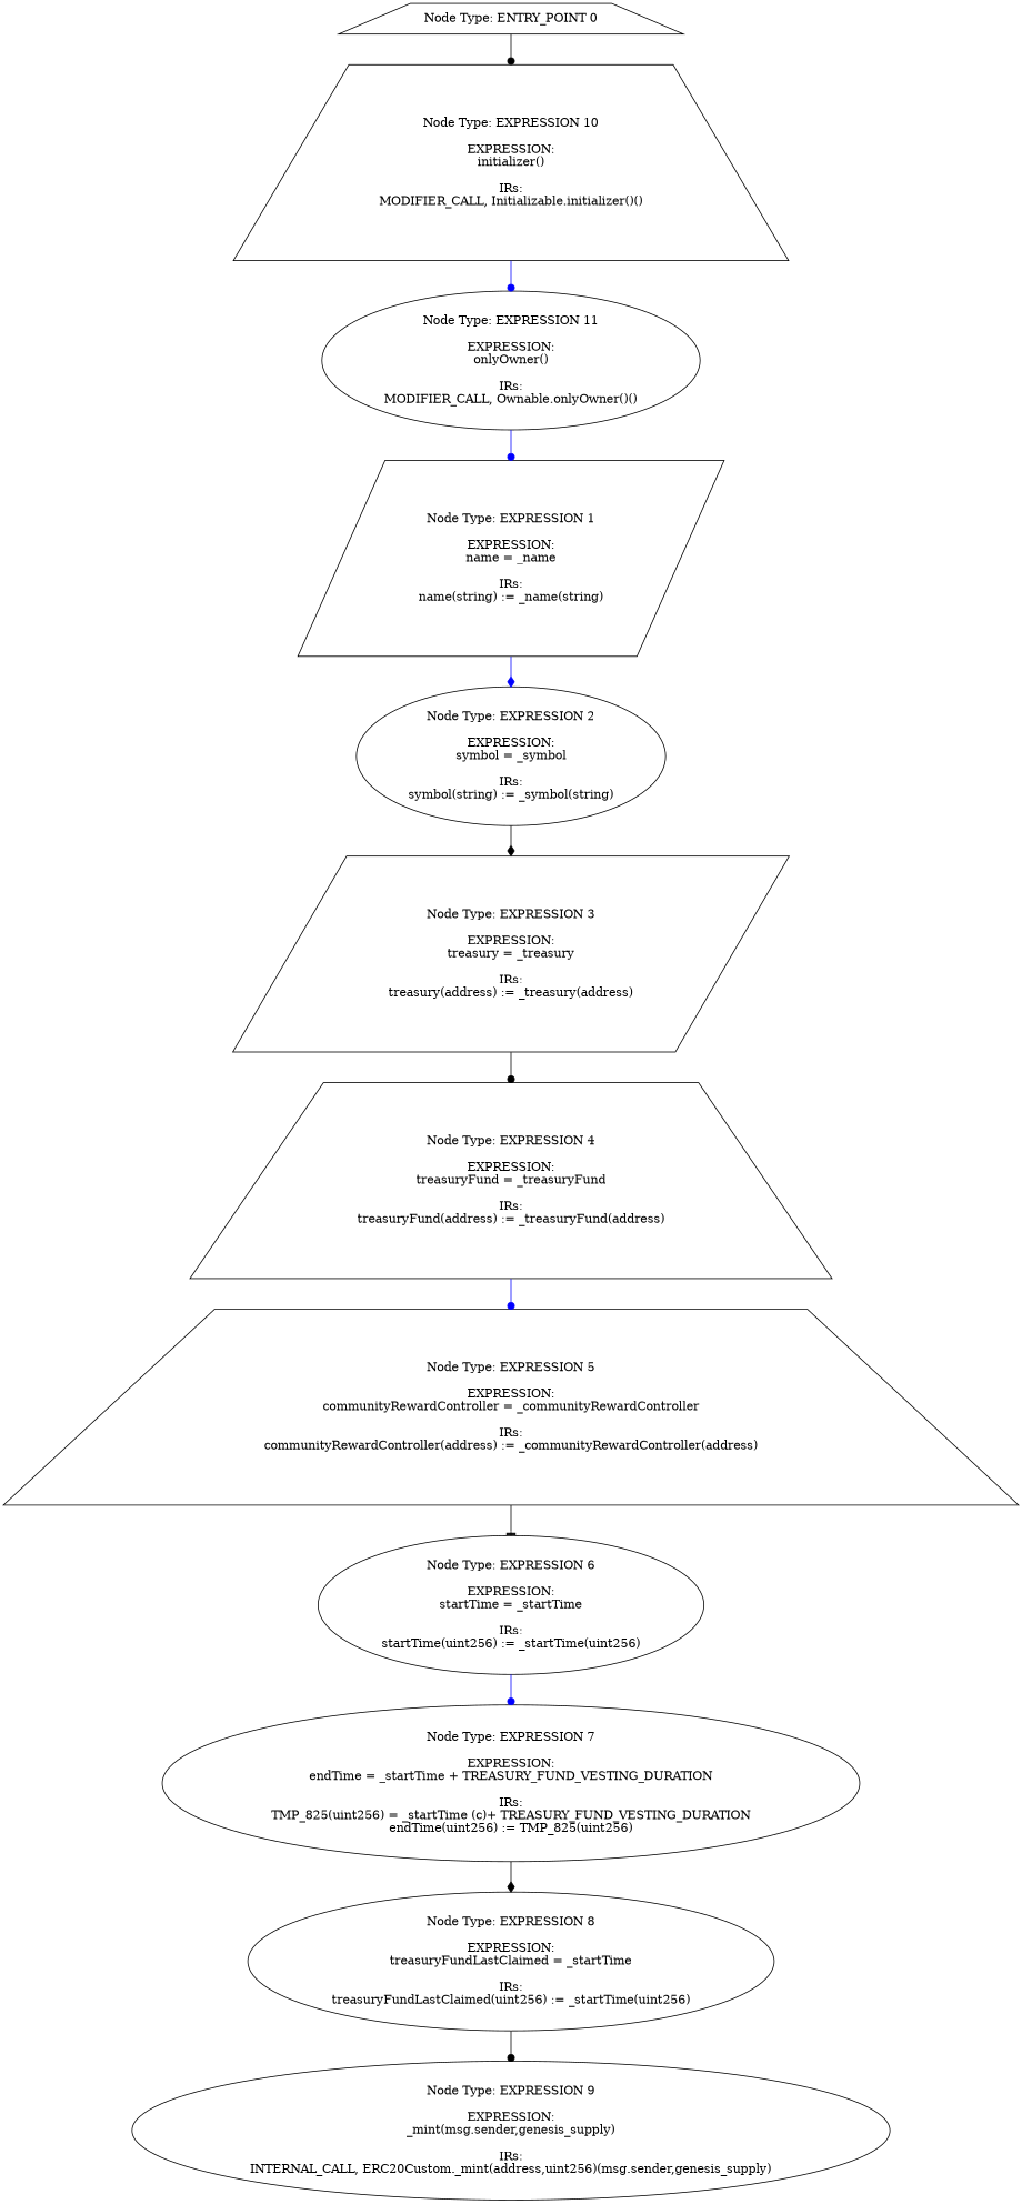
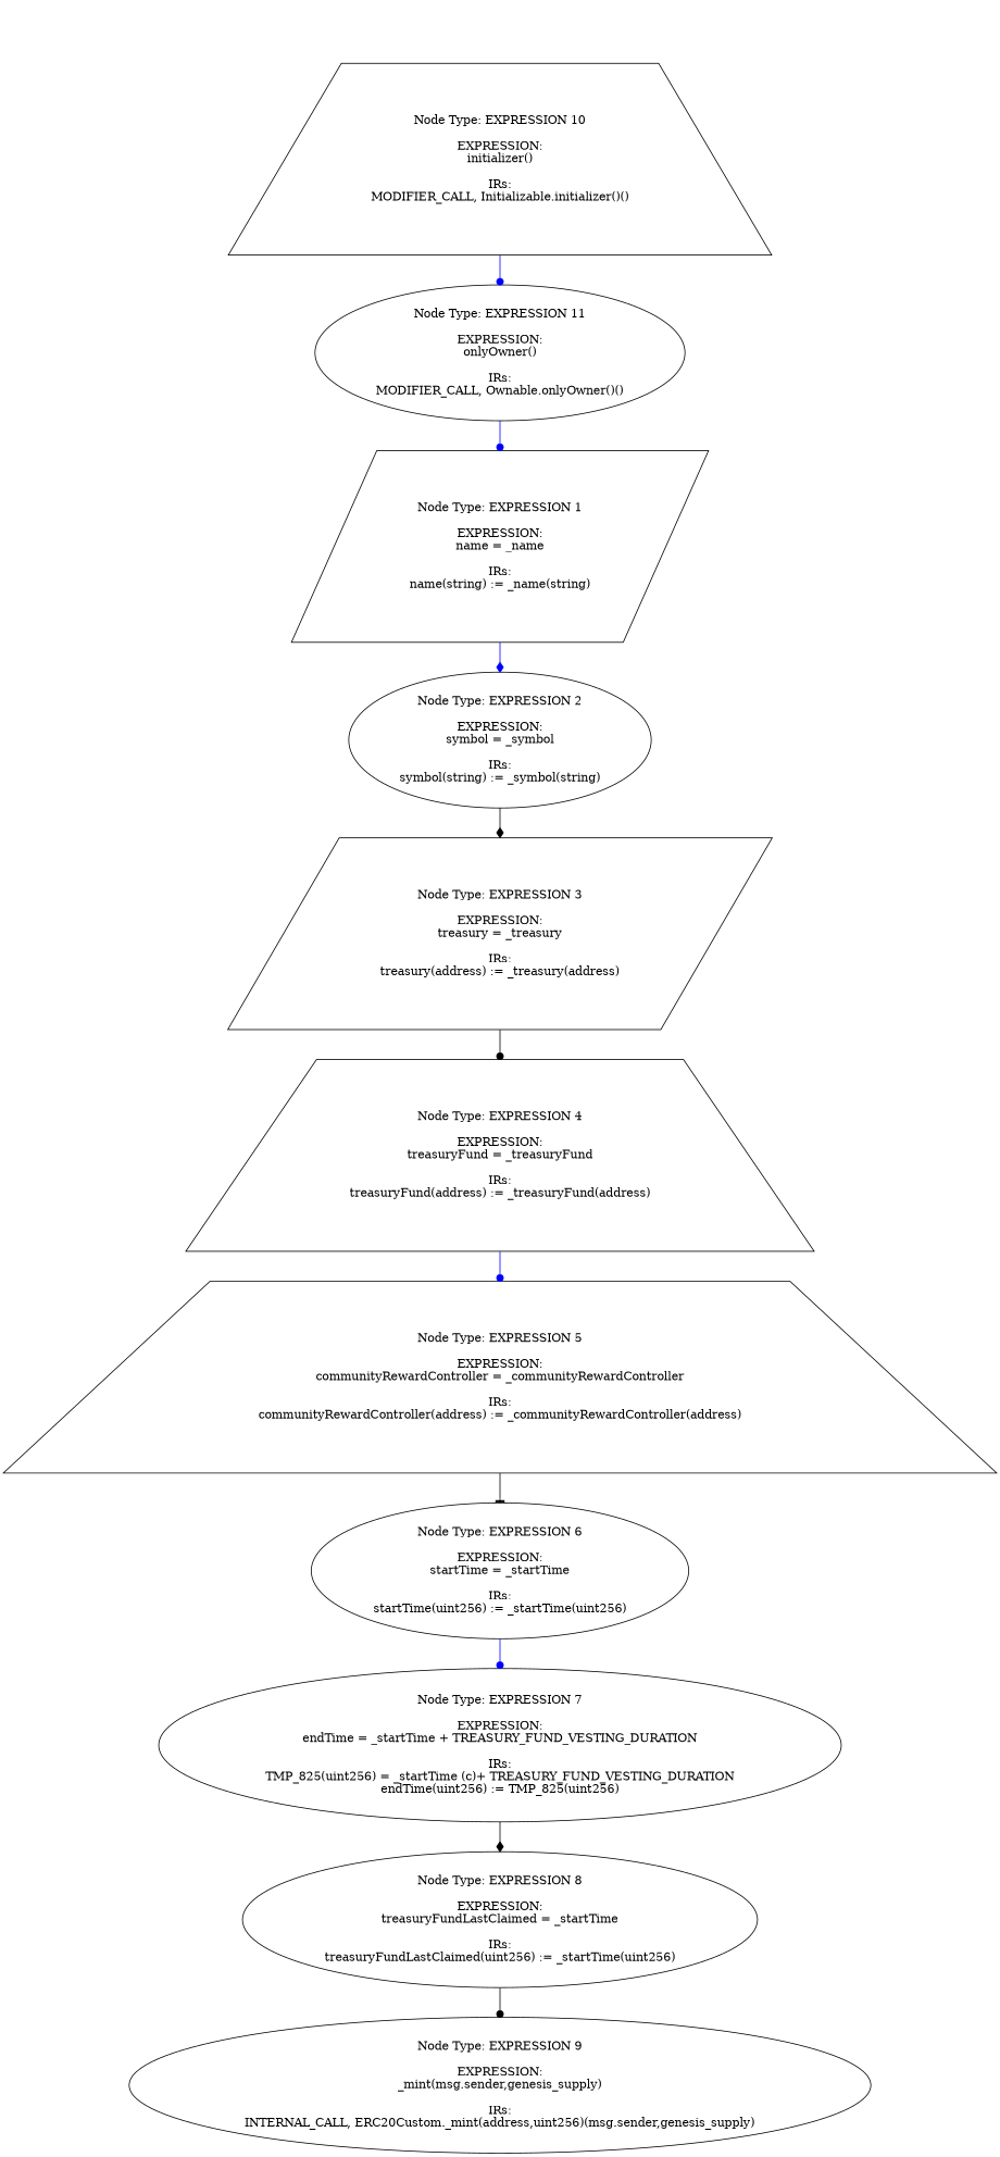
  digraph {
    node [shape=ellipse]
    edge [color=black arrowhead=dot]
-   n1 [label="Node Type: ENTRY_POINT 0\n" shape=trapezium]
    n2 [label="Node Type: EXPRESSION 10\n\nEXPRESSION:\ninitializer()\n\nIRs:\nMODIFIER_CALL, Initializable.initializer()()" shape=trapezium]
    n3 [label="Node Type: EXPRESSION 11\n\nEXPRESSION:\nonlyOwner()\n\nIRs:\nMODIFIER_CALL, Ownable.onlyOwner()()"]
    n4 [label="Node Type: EXPRESSION 1\n\nEXPRESSION:\nname = _name\n\nIRs:\nname(string) := _name(string)" shape=parallelogram]
    n5 [label="Node Type: EXPRESSION 2\n\nEXPRESSION:\nsymbol = _symbol\n\nIRs:\nsymbol(string) := _symbol(string)"]
    n6 [label="Node Type: EXPRESSION 3\n\nEXPRESSION:\ntreasury = _treasury\n\nIRs:\ntreasury(address) := _treasury(address)" shape=parallelogram]
    n7 [label="Node Type: EXPRESSION 4\n\nEXPRESSION:\ntreasuryFund = _treasuryFund\n\nIRs:\ntreasuryFund(address) := _treasuryFund(address)" shape=trapezium]
    n8 [label="Node Type: EXPRESSION 5\n\nEXPRESSION:\ncommunityRewardController = _communityRewardController\n\nIRs:\ncommunityRewardController(address) := _communityRewardController(address)" shape=trapezium]
    n9 [label="Node Type: EXPRESSION 6\n\nEXPRESSION:\nstartTime = _startTime\n\nIRs:\nstartTime(uint256) := _startTime(uint256)"]
    n10 [label="Node Type: EXPRESSION 7\n\nEXPRESSION:\nendTime = _startTime + TREASURY_FUND_VESTING_DURATION\n\nIRs:\nTMP_825(uint256) = _startTime (c)+ TREASURY_FUND_VESTING_DURATION\nendTime(uint256) := TMP_825(uint256)"]
    n11 [label="Node Type: EXPRESSION 8\n\nEXPRESSION:\ntreasuryFundLastClaimed = _startTime\n\nIRs:\ntreasuryFundLastClaimed(uint256) := _startTime(uint256)"]
    n12 [label="Node Type: EXPRESSION 9\n\nEXPRESSION:\n_mint(msg.sender,genesis_supply)\n\nIRs:\nINTERNAL_CALL, ERC20Custom._mint(address,uint256)(msg.sender,genesis_supply)"]
-   n1 -> n2
    n2 -> n3 [color=blue]
    n3 -> n4 [color=blue]
    n4 -> n5 [color=blue arrowhead=diamond]
    n5 -> n6 [arrowhead=diamond]
    n6 -> n7
    n7 -> n8 [color=blue]
    n8 -> n9 [arrowhead=tee]
    n9 -> n10 [color=blue]
    n10 -> n11 [arrowhead=diamond]
    n11 -> n12
  }
